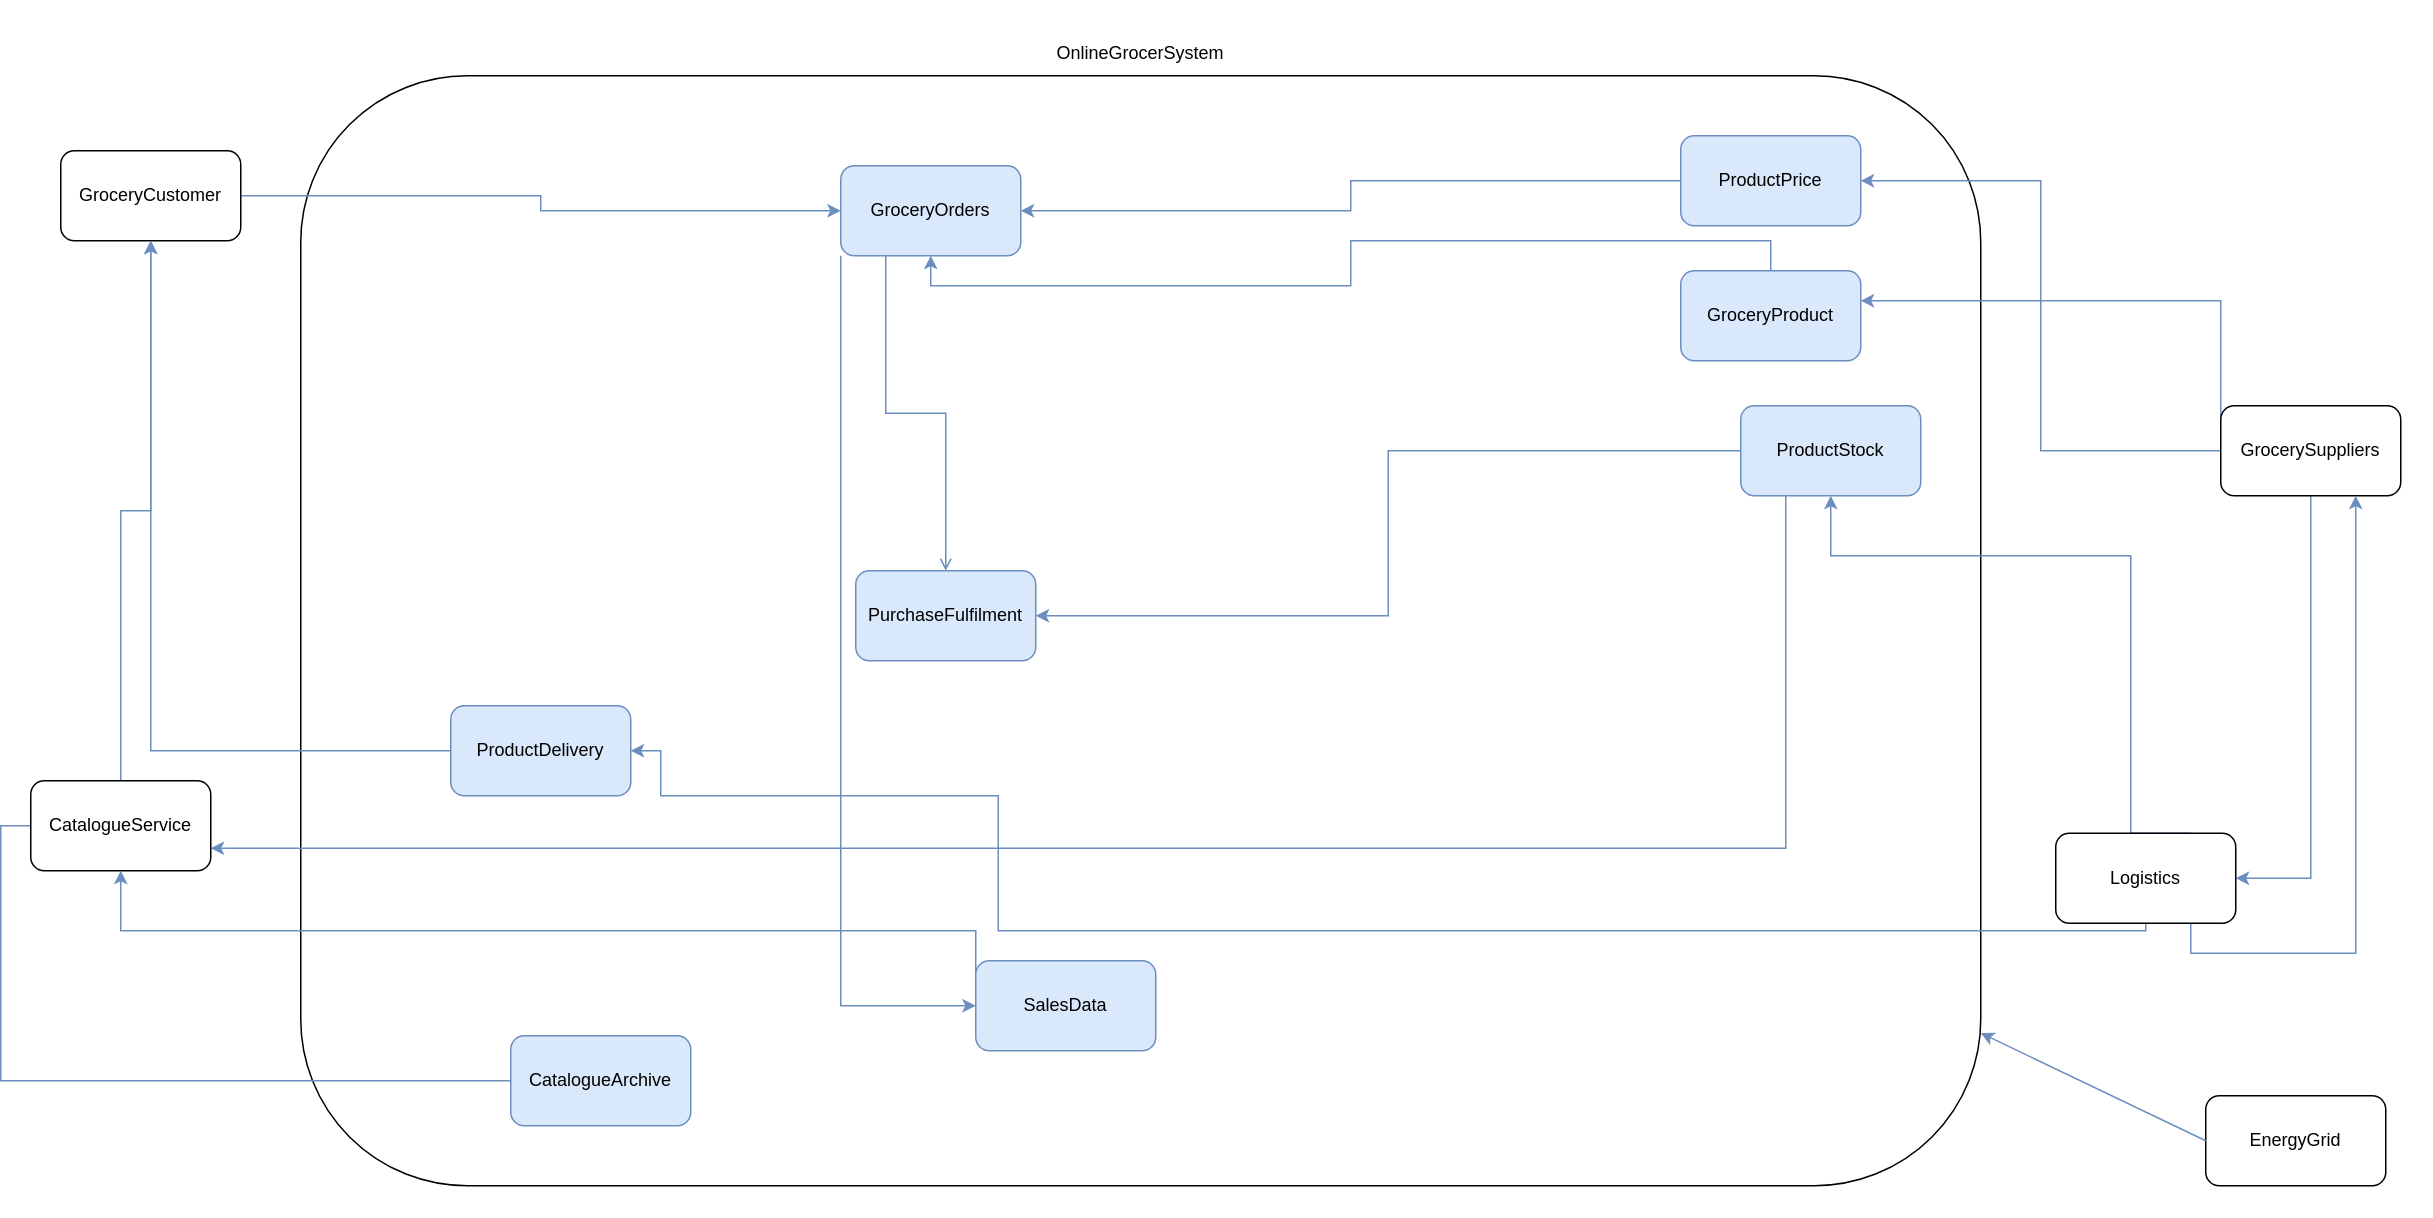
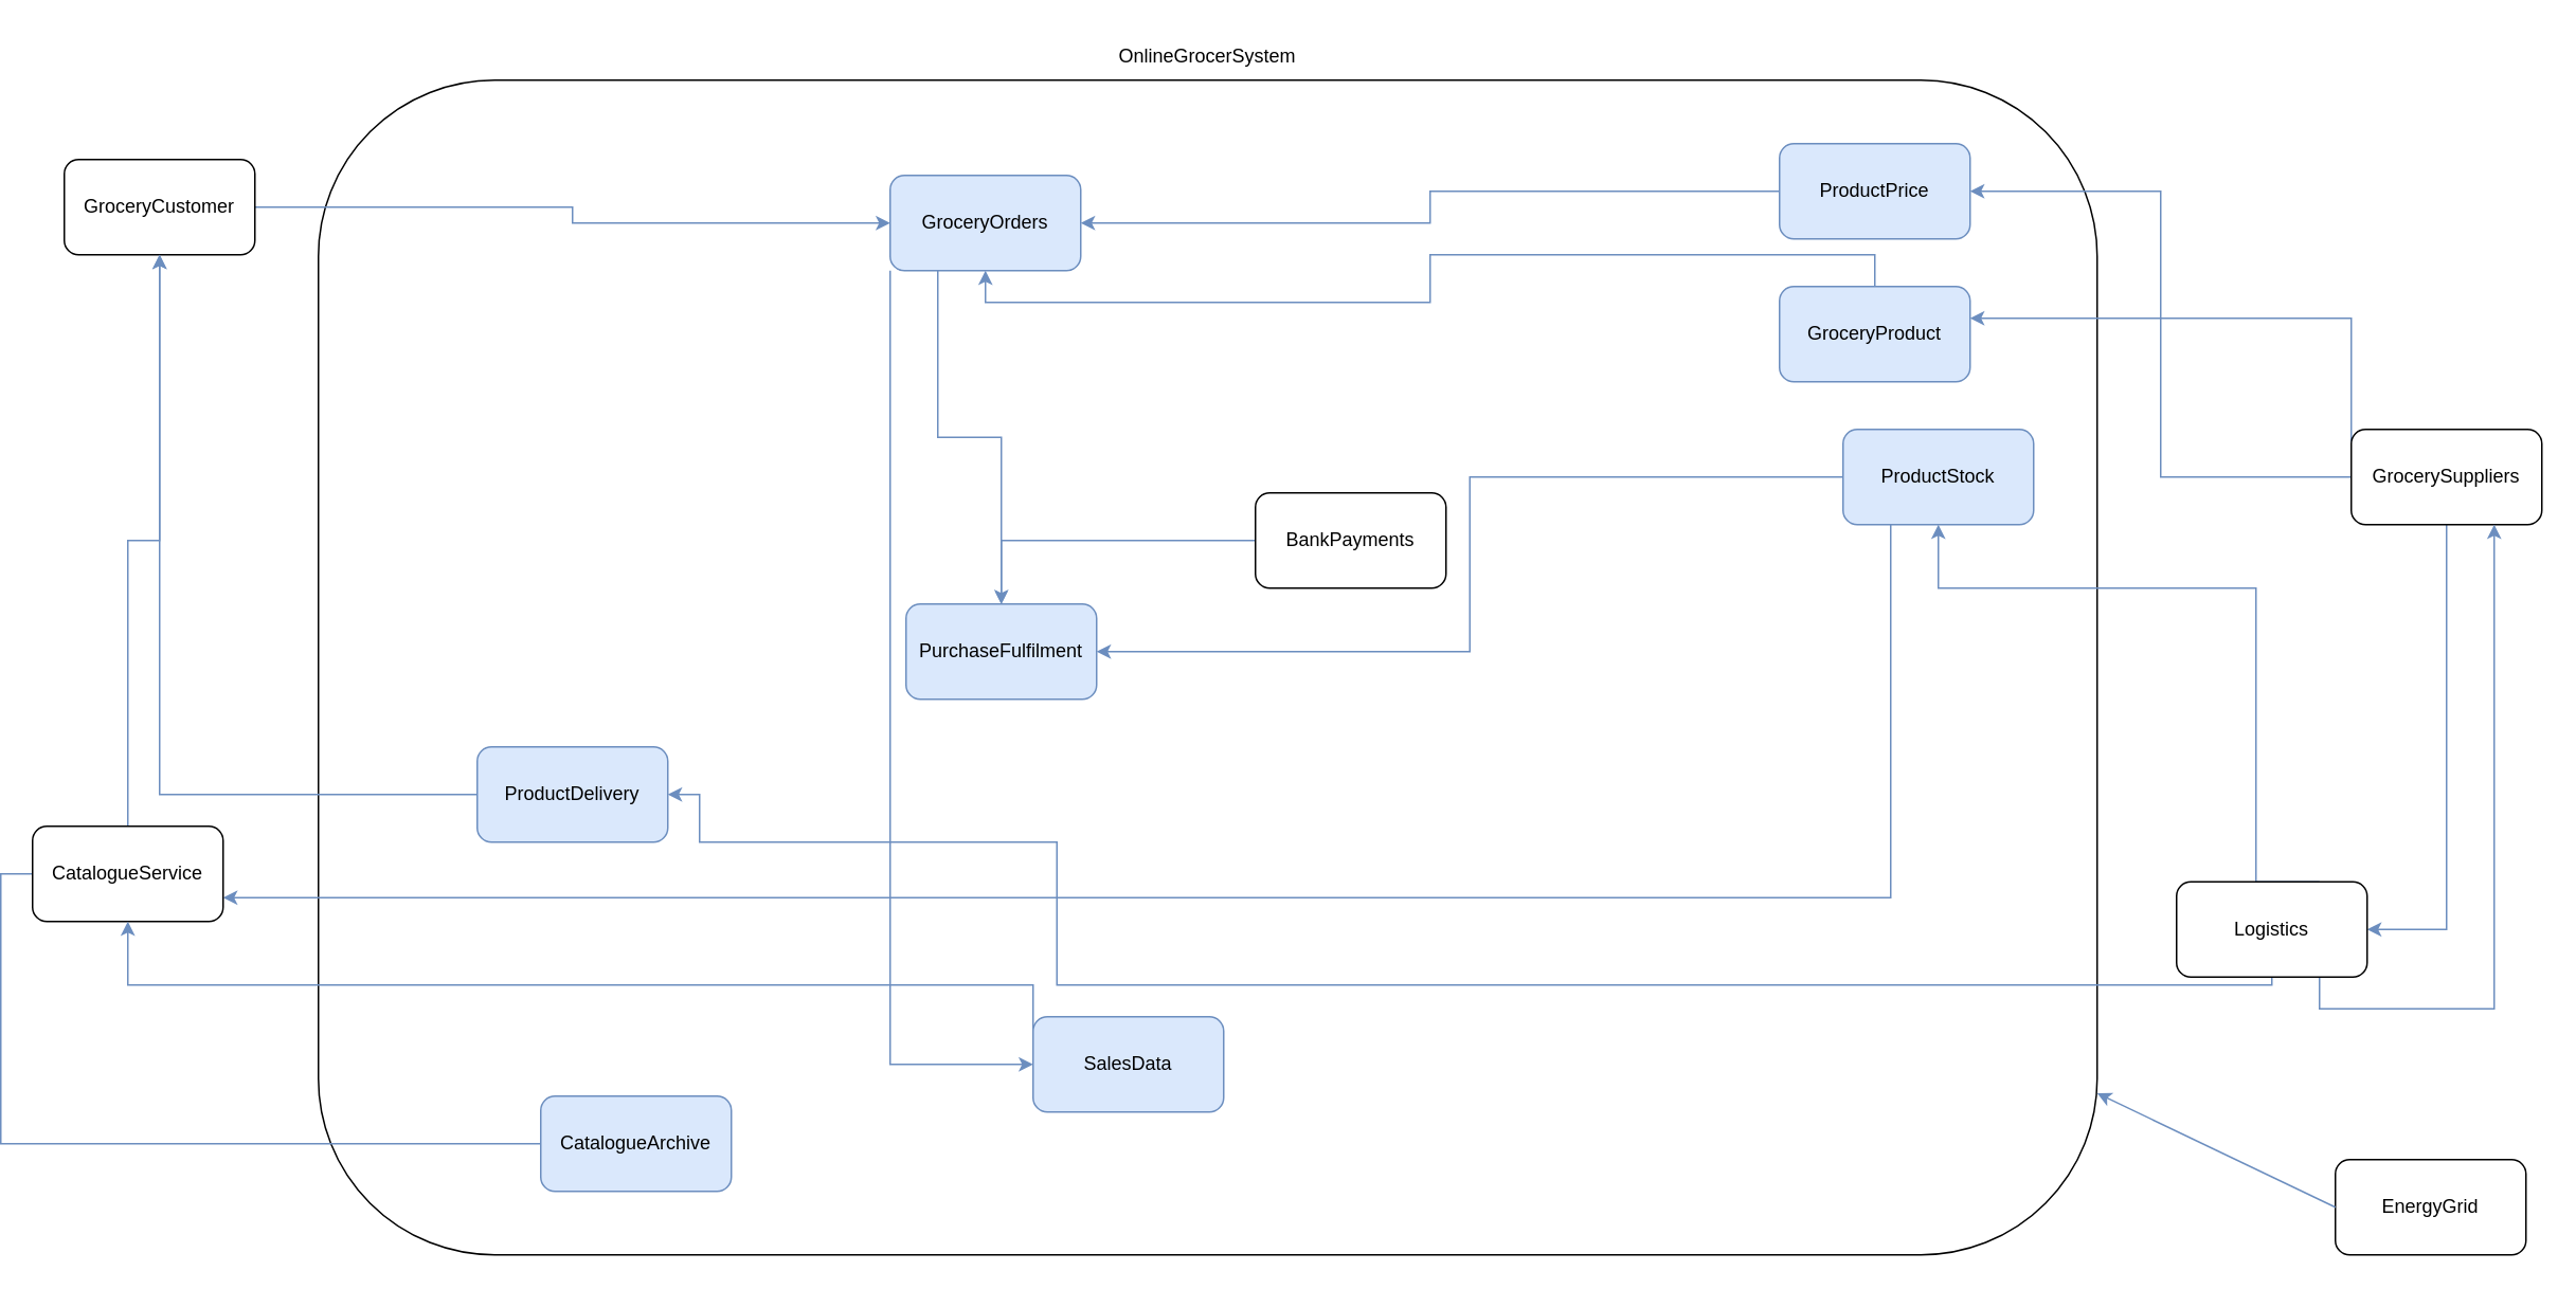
  <mxCell id="0" />
  <mxCell id="1" parent="0" />
  <mxCell id="2" value="" style="rounded=1;whiteSpace=wrap;html=1;" vertex="1" parent="1"><mxGeometry x="200" y="50" width="1120" height="740" as="geometry" /></mxCell>
  <mxCell id="3" value="OnlineGrocerSystem" style="text;html=1;strokeColor=none;fillColor=none;align=center;verticalAlign=middle;whiteSpace=wrap;rounded=0;" vertex="1" parent="1"><mxGeometry x="730" y="20" width="60" height="30" as="geometry" /></mxCell>
  <mxCell id="4" style="edgeStyle=orthogonalEdgeStyle;rounded=0;orthogonalLoop=1;jettySize=auto;html=1;exitX=1;exitY=0.5;exitDx=0;exitDy=0;entryX=0;entryY=0.5;entryDx=0;entryDy=0;fillColor=#dae8fc;strokeColor=#6c8ebf;" edge="1" parent="1" source="5" target="12"><mxGeometry relative="1" as="geometry" /></mxCell>
  <mxCell id="5" value="GroceryCustomer" style="rounded=1;whiteSpace=wrap;html=1;" vertex="1" parent="1"><mxGeometry x="40" y="100" width="120" height="60" as="geometry" /></mxCell>
  <mxCell id="6" style="edgeStyle=orthogonalEdgeStyle;rounded=0;orthogonalLoop=1;jettySize=auto;html=1;exitX=0.5;exitY=0;exitDx=0;exitDy=0;entryX=0.5;entryY=1;entryDx=0;entryDy=0;fillColor=#dae8fc;strokeColor=#6c8ebf;" edge="1" parent="1" source="7" target="12"><mxGeometry relative="1" as="geometry" /></mxCell>
  <mxCell id="7" value="GroceryProduct" style="rounded=1;whiteSpace=wrap;html=1;fillColor=#dae8fc;strokeColor=#6c8ebf;" vertex="1" parent="1"><mxGeometry x="1120" y="180" width="120" height="60" as="geometry" /></mxCell>
  <mxCell id="8" style="edgeStyle=orthogonalEdgeStyle;rounded=0;orthogonalLoop=1;jettySize=auto;html=1;exitX=0;exitY=0.5;exitDx=0;exitDy=0;entryX=1;entryY=0.5;entryDx=0;entryDy=0;fillColor=#dae8fc;strokeColor=#6c8ebf;" edge="1" parent="1" source="9" target="12"><mxGeometry relative="1" as="geometry" /></mxCell>
  <mxCell id="9" value="ProductPrice" style="rounded=1;whiteSpace=wrap;html=1;fillColor=#dae8fc;strokeColor=#6c8ebf;" vertex="1" parent="1"><mxGeometry x="1120" y="90" width="120" height="60" as="geometry" /></mxCell>
  <mxCell id="10" style="edgeStyle=orthogonalEdgeStyle;rounded=0;orthogonalLoop=1;jettySize=auto;html=1;exitX=0.25;exitY=1;exitDx=0;exitDy=0;entryX=0.5;entryY=0;entryDx=0;entryDy=0;fillColor=#dae8fc;strokeColor=#6c8ebf;endArrow=open;" edge="1" parent="1" source="12" target="34"><mxGeometry relative="1" as="geometry" /></mxCell>
  <mxCell id="11" style="edgeStyle=orthogonalEdgeStyle;rounded=0;orthogonalLoop=1;jettySize=auto;html=1;exitX=0;exitY=1;exitDx=0;exitDy=0;entryX=0;entryY=0.5;entryDx=0;entryDy=0;fillColor=#dae8fc;strokeColor=#6c8ebf;" edge="1" parent="1" source="12" target="32"><mxGeometry relative="1" as="geometry" /></mxCell>
  <mxCell id="12" value="GroceryOrders" style="rounded=1;whiteSpace=wrap;html=1;fillColor=#dae8fc;strokeColor=#6c8ebf;" vertex="1" parent="1"><mxGeometry x="560" y="110" width="120" height="60" as="geometry" /></mxCell>
  <mxCell id="13" style="edgeStyle=orthogonalEdgeStyle;rounded=0;orthogonalLoop=1;jettySize=auto;html=1;exitX=0.5;exitY=1;exitDx=0;exitDy=0;entryX=1;entryY=0.5;entryDx=0;entryDy=0;fillColor=#dae8fc;strokeColor=#6c8ebf;" edge="1" parent="1" source="16" target="20"><mxGeometry relative="1" as="geometry"><Array as="points"><mxPoint x="1540" y="585" /></Array></mxGeometry></mxCell>
  <mxCell id="14" style="edgeStyle=orthogonalEdgeStyle;rounded=0;orthogonalLoop=1;jettySize=auto;html=1;exitX=0;exitY=0.5;exitDx=0;exitDy=0;entryX=1;entryY=0.5;entryDx=0;entryDy=0;fillColor=#dae8fc;strokeColor=#6c8ebf;" edge="1" parent="1" source="16" target="9"><mxGeometry relative="1" as="geometry" /></mxCell>
  <mxCell id="15" style="edgeStyle=orthogonalEdgeStyle;rounded=0;orthogonalLoop=1;jettySize=auto;html=1;exitX=0;exitY=0.5;exitDx=0;exitDy=0;fillColor=#dae8fc;strokeColor=#6c8ebf;" edge="1" parent="1" source="16" target="7"><mxGeometry relative="1" as="geometry"><Array as="points"><mxPoint x="1480" y="200" /></Array></mxGeometry></mxCell>
  <mxCell id="16" value="GrocerySuppliers" style="rounded=1;whiteSpace=wrap;html=1;" vertex="1" parent="1"><mxGeometry x="1480" y="270" width="120" height="60" as="geometry" /></mxCell>
  <mxCell id="17" style="edgeStyle=orthogonalEdgeStyle;rounded=0;orthogonalLoop=1;jettySize=auto;html=1;exitX=0.75;exitY=0;exitDx=0;exitDy=0;fillColor=#dae8fc;strokeColor=#6c8ebf;" edge="1" parent="1" source="20" target="25"><mxGeometry relative="1" as="geometry"><Array as="points"><mxPoint x="1420" y="555" /><mxPoint x="1420" y="370" /><mxPoint x="1220" y="370" /></Array></mxGeometry></mxCell>
  <mxCell id="18" style="edgeStyle=orthogonalEdgeStyle;rounded=0;orthogonalLoop=1;jettySize=auto;html=1;exitX=0.5;exitY=1;exitDx=0;exitDy=0;entryX=1;entryY=0.5;entryDx=0;entryDy=0;fillColor=#dae8fc;strokeColor=#6c8ebf;" edge="1" parent="1" source="20" target="27"><mxGeometry relative="1" as="geometry"><Array as="points"><mxPoint x="1430" y="620" /><mxPoint x="665" y="620" /><mxPoint x="665" y="530" /><mxPoint x="440" y="530" /><mxPoint x="440" y="500" /></Array></mxGeometry></mxCell>
  <mxCell id="19" style="edgeStyle=orthogonalEdgeStyle;rounded=0;orthogonalLoop=1;jettySize=auto;html=1;exitX=0.75;exitY=1;exitDx=0;exitDy=0;entryX=0.75;entryY=1;entryDx=0;entryDy=0;fillColor=#dae8fc;strokeColor=#6c8ebf;" edge="1" parent="1" source="20" target="16"><mxGeometry relative="1" as="geometry" /></mxCell>
  <mxCell id="20" value="Logistics" style="rounded=1;whiteSpace=wrap;html=1;" vertex="1" parent="1"><mxGeometry x="1370" y="555" width="120" height="60" as="geometry" /></mxCell>
+ <mxCell id="21" style="edgeStyle=orthogonalEdgeStyle;rounded=0;orthogonalLoop=1;jettySize=auto;html=1;exitX=0;exitY=0.5;exitDx=0;exitDy=0;fillColor=#dae8fc;strokeColor=#6c8ebf;" edge="1" parent="1" source="22" target="34"><mxGeometry relative="1" as="geometry" /></mxCell>
+ <mxCell id="22" value="BankPayments" style="rounded=1;whiteSpace=wrap;html=1;" vertex="1" parent="1"><mxGeometry x="790" y="310" width="120" height="60" as="geometry" /></mxCell>
  <mxCell id="23" style="edgeStyle=orthogonalEdgeStyle;rounded=0;orthogonalLoop=1;jettySize=auto;html=1;exitX=0;exitY=0.5;exitDx=0;exitDy=0;entryX=1;entryY=0.5;entryDx=0;entryDy=0;fillColor=#dae8fc;strokeColor=#6c8ebf;" edge="1" parent="1" source="25" target="34"><mxGeometry relative="1" as="geometry" /></mxCell>
  <mxCell id="24" style="edgeStyle=orthogonalEdgeStyle;rounded=0;orthogonalLoop=1;jettySize=auto;html=1;exitX=0.25;exitY=1;exitDx=0;exitDy=0;entryX=1;entryY=0.75;entryDx=0;entryDy=0;fillColor=#dae8fc;strokeColor=#6c8ebf;" edge="1" parent="1" source="25" target="30"><mxGeometry relative="1" as="geometry" /></mxCell>
  <mxCell id="25" value="ProductStock" style="rounded=1;whiteSpace=wrap;html=1;fillColor=#dae8fc;strokeColor=#6c8ebf;" vertex="1" parent="1"><mxGeometry x="1160" y="270" width="120" height="60" as="geometry" /></mxCell>
  <mxCell id="26" style="edgeStyle=orthogonalEdgeStyle;rounded=0;orthogonalLoop=1;jettySize=auto;html=1;exitX=0;exitY=0.5;exitDx=0;exitDy=0;entryX=0.5;entryY=1;entryDx=0;entryDy=0;fillColor=#dae8fc;strokeColor=#6c8ebf;" edge="1" parent="1" source="27" target="5"><mxGeometry relative="1" as="geometry" /></mxCell>
  <mxCell id="27" value="ProductDelivery" style="rounded=1;whiteSpace=wrap;html=1;fillColor=#dae8fc;strokeColor=#6c8ebf;" vertex="1" parent="1"><mxGeometry x="300" y="470" width="120" height="60" as="geometry" /></mxCell>
  <mxCell id="28" style="edgeStyle=orthogonalEdgeStyle;rounded=0;orthogonalLoop=1;jettySize=auto;html=1;exitX=0.5;exitY=0;exitDx=0;exitDy=0;fillColor=#dae8fc;strokeColor=#6c8ebf;" edge="1" parent="1" source="30" target="5"><mxGeometry relative="1" as="geometry" /></mxCell>
  <mxCell id="29" style="edgeStyle=orthogonalEdgeStyle;rounded=0;orthogonalLoop=1;jettySize=auto;html=1;exitX=0;exitY=0.5;exitDx=0;exitDy=0;entryX=0;entryY=0.5;entryDx=0;entryDy=0;fillColor=#dae8fc;strokeColor=#6c8ebf;endArrow=none;" edge="1" parent="1" source="30" target="33"><mxGeometry relative="1" as="geometry" /></mxCell>
  <mxCell id="30" value="CatalogueService" style="rounded=1;whiteSpace=wrap;html=1;" vertex="1" parent="1"><mxGeometry x="20" y="520" width="120" height="60" as="geometry" /></mxCell>
  <mxCell id="31" style="edgeStyle=orthogonalEdgeStyle;rounded=0;orthogonalLoop=1;jettySize=auto;html=1;exitX=0;exitY=0.5;exitDx=0;exitDy=0;entryX=0.5;entryY=1;entryDx=0;entryDy=0;fillColor=#dae8fc;strokeColor=#6c8ebf;" edge="1" parent="1" source="32" target="30"><mxGeometry relative="1" as="geometry"><Array as="points"><mxPoint x="650" y="620" /><mxPoint x="80" y="620" /></Array></mxGeometry></mxCell>
  <mxCell id="32" value="SalesData" style="rounded=1;whiteSpace=wrap;html=1;fillColor=#dae8fc;strokeColor=#6c8ebf;" vertex="1" parent="1"><mxGeometry x="650" y="640" width="120" height="60" as="geometry" /></mxCell>
  <mxCell id="33" value="CatalogueArchive" style="rounded=1;whiteSpace=wrap;html=1;fillColor=#dae8fc;strokeColor=#6c8ebf;" vertex="1" parent="1"><mxGeometry x="340" y="690" width="120" height="60" as="geometry" /></mxCell>
  <mxCell id="34" value="PurchaseFulfilment" style="rounded=1;whiteSpace=wrap;html=1;fillColor=#dae8fc;strokeColor=#6c8ebf;" vertex="1" parent="1"><mxGeometry x="570" y="380" width="120" height="60" as="geometry" /></mxCell>
  <mxCell id="35" value="EnergyGrid" style="rounded=1;whiteSpace=wrap;html=1;" vertex="1" parent="1"><mxGeometry x="1470" y="730" width="120" height="60" as="geometry" /></mxCell>
  <mxCell id="36" value="" style="endArrow=classic;html=1;rounded=0;exitX=0;exitY=0.5;exitDx=0;exitDy=0;fillColor=#dae8fc;strokeColor=#6c8ebf;" edge="1" parent="1" source="35" target="2"><mxGeometry width="50" height="50" relative="1" as="geometry"><mxPoint x="750" y="350" as="sourcePoint" /><mxPoint x="800" y="300" as="targetPoint" /></mxGeometry></mxCell>
